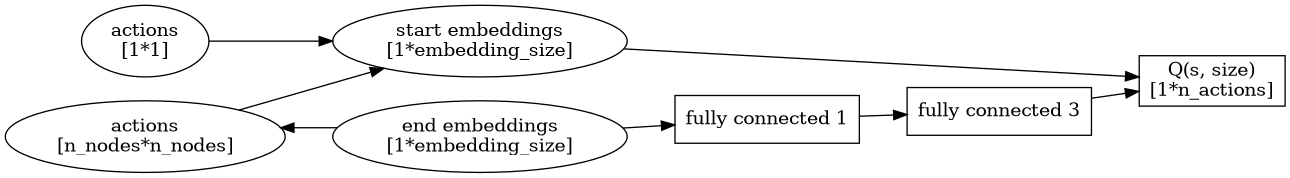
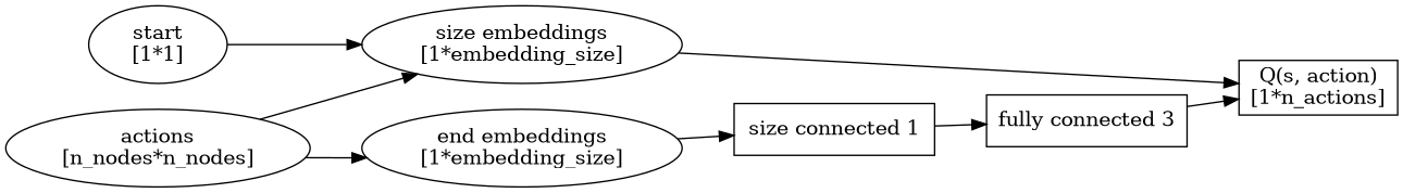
  digraph {
    rankdir=LR
    n1 [label="actions\n[n_nodes*n_nodes]"]
-   n2 [label="start embeddings\n[1*embedding_size]"]
+   n2 [label="size embeddings\n[1*embedding_size]"]
    n3 [label="end embeddings\n[1*embedding_size]"]
-   n4 [label="Q(s, size)\n[1*n_actions]" shape=box]
-   n5 [label="fully connected 1" shape=box]
-   n6 [label="actions\n[1*1]"]
+   n4 [label="Q(s, action)\n[1*n_actions]" shape=box]
+   n5 [label="size connected 1" shape=box]
+   n6 [label="start\n[1*1]"]
    n7 [label="fully connected 3" shape=box]
    n1 -> n2
-   n3 -> n1
+   n1 -> n3
    n2 -> n4
    n3 -> n5
    n5 -> n7
    n6 -> n2
    n7 -> n4
  }
